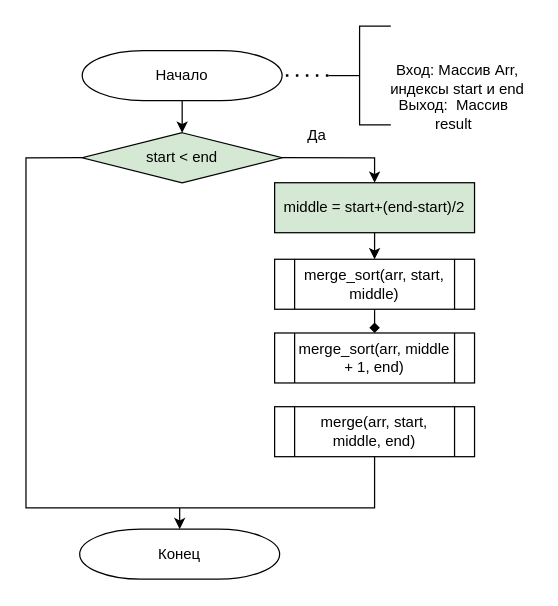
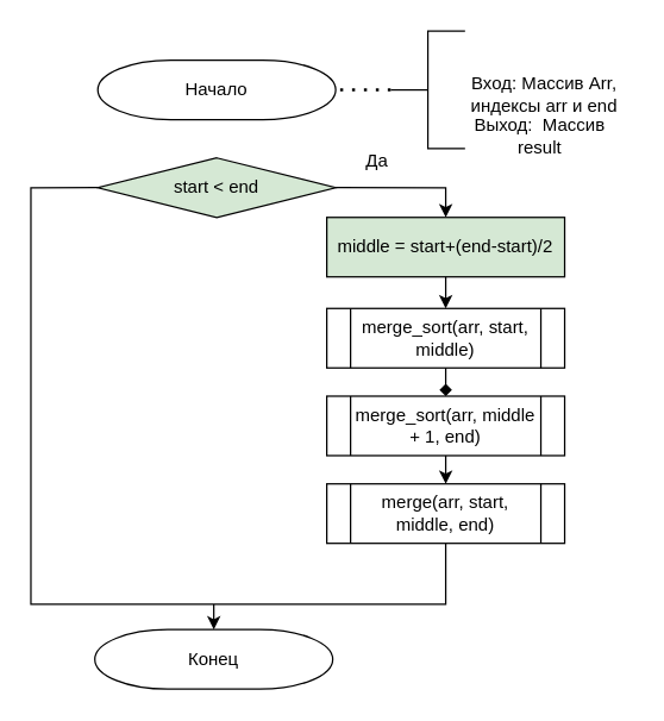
  <mxCell id="0" />
  <mxCell id="1" parent="0" />
  <mxCell id="2" value="Начало" style="strokeWidth=1;html=1;shape=mxgraph.flowchart.terminator;whiteSpace=wrap;rotation=0;" parent="1" vertex="1"><mxGeometry x="65" y="40" width="160" height="40" as="geometry" /></mxCell>
  <mxCell id="3" value="start &amp;lt; end" style="rhombus;whiteSpace=wrap;html=1;rotation=0;fillColor=#d5e8d4;" parent="1" vertex="1"><mxGeometry x="65" y="105.75" width="160" height="40" as="geometry" /></mxCell>
  <mxCell id="4" value="Конец" style="strokeWidth=1;html=1;shape=mxgraph.flowchart.terminator;whiteSpace=wrap;rotation=0;" parent="1" vertex="1"><mxGeometry x="63" y="423" width="160" height="40" as="geometry" /></mxCell>
  <mxCell id="5" value="middle = start+(end-start)/2" style="rounded=0;whiteSpace=wrap;html=1;rotation=0;fillColor=#d5e8d4;" parent="1" vertex="1"><mxGeometry x="219" y="145.75" width="160" height="40" as="geometry" /></mxCell>
  <mxCell id="6" value="" style="strokeWidth=1;html=1;shape=mxgraph.flowchart.annotation_2;align=left;labelPosition=right;pointerEvents=1;" parent="1" vertex="1"><mxGeometry x="262" y="20.5" width="50" height="79" as="geometry" /></mxCell>
  <mxCell id="7" value="merge_sort(arr, start, middle)" style="shape=process;whiteSpace=wrap;html=1;backgroundOutline=1;rotation=0;" parent="1" vertex="1"><mxGeometry x="219" y="207" width="160" height="40" as="geometry" /></mxCell>
  <mxCell id="8" value="merge(arr, start, middle, end)" style="shape=process;whiteSpace=wrap;html=1;backgroundOutline=1;rotation=0;" parent="1" vertex="1"><mxGeometry x="219" y="325" width="160" height="40" as="geometry" /></mxCell>
  <mxCell id="9" value="merge_sort(arr, middle + 1, end)" style="shape=process;whiteSpace=wrap;html=1;backgroundOutline=1;rotation=0;" parent="1" vertex="1"><mxGeometry x="219" y="266" width="160" height="40" as="geometry" /></mxCell>
  <mxCell id="10" value="" style="endArrow=none;dashed=1;html=1;dashPattern=1 3;strokeWidth=2;rounded=0;entryX=1;entryY=0.5;entryDx=0;entryDy=0;entryPerimeter=0;exitX=0;exitY=0.5;exitDx=0;exitDy=0;exitPerimeter=0;" parent="1" source="6" target="2" edge="1"><mxGeometry width="50" height="50" relative="1" as="geometry"><mxPoint x="326" y="347" as="sourcePoint" /><mxPoint x="376" y="297" as="targetPoint" /></mxGeometry></mxCell>
- <mxCell id="11" value="" style="endArrow=classic;html=1;rounded=0;entryX=0.5;entryY=0;entryDx=0;entryDy=0;exitX=0.5;exitY=1;exitDx=0;exitDy=0;exitPerimeter=0;" parent="1" source="2" target="3" edge="1"><mxGeometry width="50" height="50" relative="1" as="geometry"><mxPoint x="326" y="347" as="sourcePoint" /><mxPoint x="376" y="297" as="targetPoint" /></mxGeometry></mxCell>
- <mxCell id="12" value="Вход: Массив Arr, индексы start и end" style="text;html=1;strokeColor=none;fillColor=none;align=center;verticalAlign=middle;whiteSpace=wrap;rounded=0;" parent="1" vertex="1"><mxGeometry x="307" y="48.25" width="117" height="30" as="geometry" /></mxCell>
- <mxCell id="13" value="Выход:&amp;nbsp; Mассив result" style="text;html=1;strokeColor=none;fillColor=none;align=center;verticalAlign=middle;whiteSpace=wrap;rounded=0;" parent="1" vertex="1"><mxGeometry x="304" y="75.75" width="117" height="30" as="geometry" /></mxCell>
+ <mxCell id="12" value="Вход: Массив Arr, индексы arr и end" style="text;html=1;strokeColor=none;fillColor=none;align=center;verticalAlign=middle;whiteSpace=wrap;rounded=0;" parent="1" vertex="1"><mxGeometry x="307" y="48.25" width="117" height="30" as="geometry" /></mxCell>
+ <mxCell id="13" value="Выход:&amp;nbsp; Массив result" style="text;html=1;strokeColor=none;fillColor=none;align=center;verticalAlign=middle;whiteSpace=wrap;rounded=0;" parent="1" vertex="1"><mxGeometry x="304" y="75.75" width="117" height="30" as="geometry" /></mxCell>
  <mxCell id="14" value="" style="endArrow=classic;html=1;rounded=0;exitX=1;exitY=0.5;exitDx=0;exitDy=0;entryX=0.5;entryY=0;entryDx=0;entryDy=0;edgeStyle=orthogonalEdgeStyle;" parent="1" source="3" target="5" edge="1"><mxGeometry width="50" height="50" relative="1" as="geometry"><mxPoint x="326" y="347" as="sourcePoint" /><mxPoint x="376" y="297" as="targetPoint" /></mxGeometry></mxCell>
  <mxCell id="15" value="" style="endArrow=classic;html=1;rounded=0;entryX=0.5;entryY=0;entryDx=0;entryDy=0;exitX=0.5;exitY=1;exitDx=0;exitDy=0;" parent="1" source="5" target="7" edge="1"><mxGeometry width="50" height="50" relative="1" as="geometry"><mxPoint x="326" y="347" as="sourcePoint" /><mxPoint x="376" y="297" as="targetPoint" /></mxGeometry></mxCell>
  <mxCell id="16" value="" style="endArrow=diamond;html=1;rounded=0;entryX=0.5;entryY=0;entryDx=0;entryDy=0;exitX=0.5;exitY=1;exitDx=0;exitDy=0;" parent="1" source="7" target="9" edge="1"><mxGeometry width="50" height="50" relative="1" as="geometry"><mxPoint x="326" y="347" as="sourcePoint" /><mxPoint x="376" y="297" as="targetPoint" /></mxGeometry></mxCell>
+ <mxCell id="17" value="" style="endArrow=classic;html=1;rounded=0;entryX=0.5;entryY=0;entryDx=0;entryDy=0;exitX=0.5;exitY=1;exitDx=0;exitDy=0;" parent="1" source="9" target="8" edge="1"><mxGeometry width="50" height="50" relative="1" as="geometry"><mxPoint x="326" y="347" as="sourcePoint" /><mxPoint x="376" y="297" as="targetPoint" /></mxGeometry></mxCell>
  <mxCell id="18" value="" style="endArrow=none;html=1;rounded=0;edgeStyle=orthogonalEdgeStyle;entryX=0.5;entryY=1;entryDx=0;entryDy=0;exitX=0;exitY=0.5;exitDx=0;exitDy=0;" parent="1" source="3" target="8" edge="1"><mxGeometry width="50" height="50" relative="1" as="geometry"><mxPoint x="71" y="414" as="sourcePoint" /><mxPoint x="193" y="417" as="targetPoint" /><Array as="points"><mxPoint x="20" y="126" /><mxPoint x="20" y="406" /><mxPoint x="299" y="406" /></Array></mxGeometry></mxCell>
  <mxCell id="19" value="" style="endArrow=classic;html=1;rounded=0;entryX=0.5;entryY=0;entryDx=0;entryDy=0;entryPerimeter=0;" parent="1" target="4" edge="1"><mxGeometry width="50" height="50" relative="1" as="geometry"><mxPoint x="143" y="406" as="sourcePoint" /><mxPoint x="376" y="297" as="targetPoint" /></mxGeometry></mxCell>
  <mxCell id="20" value="Да" style="text;html=1;strokeColor=none;fillColor=none;align=center;verticalAlign=middle;whiteSpace=wrap;rounded=0;" parent="1" vertex="1"><mxGeometry x="223" y="93" width="60" height="30" as="geometry" /></mxCell>
